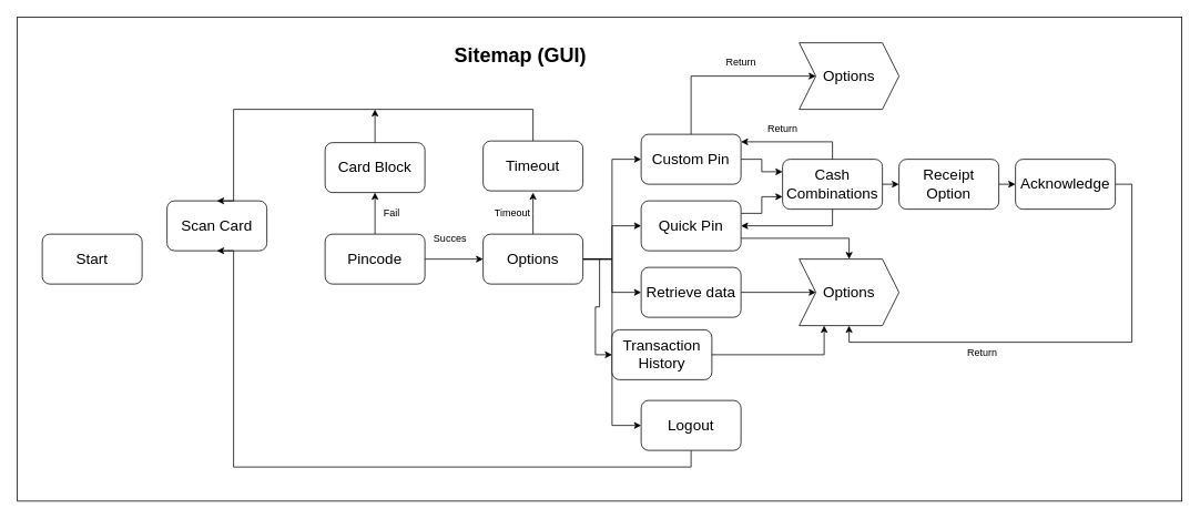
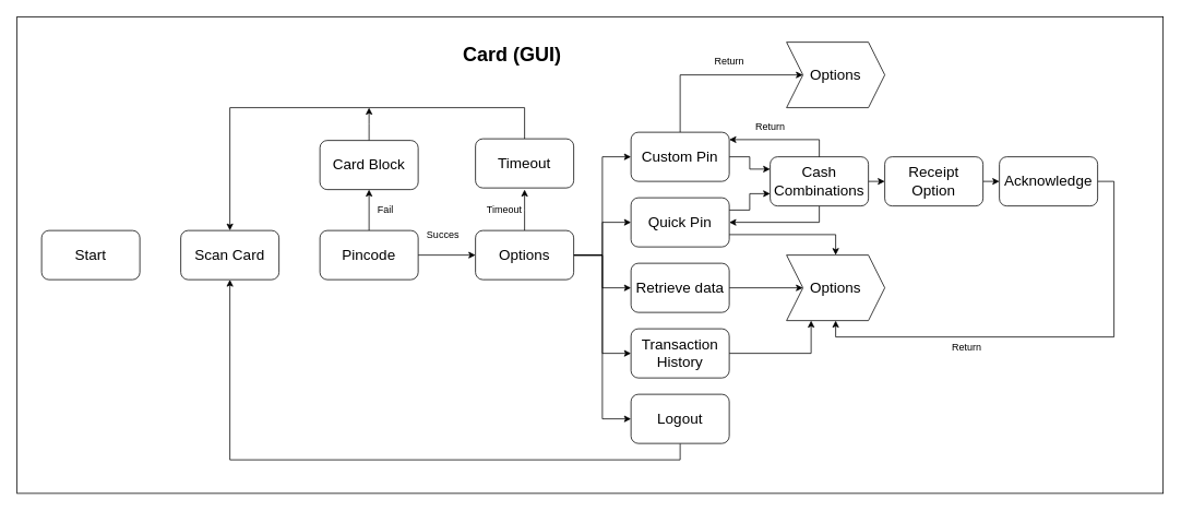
  <mxCell id="0" />
  <mxCell id="1" parent="0" />
  <mxCell id="2" value="" style="rounded=0;whiteSpace=wrap;html=1;" parent="1" vertex="1"><mxGeometry x="20" y="20" width="1400" height="582" as="geometry" /></mxCell>
  <mxCell id="3" value="&lt;font style=&quot;font-size: 18px;&quot;&gt;Start&lt;/font&gt;" style="rounded=1;whiteSpace=wrap;html=1;" parent="1" vertex="1"><mxGeometry x="50" y="281" width="120" height="60" as="geometry" /></mxCell>
- <mxCell id="4" value="&lt;font style=&quot;font-size: 18px;&quot;&gt;Scan Card&lt;/font&gt;" style="rounded=1;whiteSpace=wrap;html=1;" parent="1" vertex="1"><mxGeometry x="200" y="241" width="120" height="60" as="geometry" /></mxCell>
+ <mxCell id="4" value="&lt;font style=&quot;font-size: 18px;&quot;&gt;Scan Card&lt;/font&gt;" style="rounded=1;whiteSpace=wrap;html=1;" parent="1" vertex="1"><mxGeometry x="220" y="281" width="120" height="60" as="geometry" /></mxCell>
  <mxCell id="5" style="edgeStyle=orthogonalEdgeStyle;rounded=0;orthogonalLoop=1;jettySize=auto;html=1;exitX=1;exitY=0.5;exitDx=0;exitDy=0;entryX=0;entryY=0.5;entryDx=0;entryDy=0;" parent="1" source="7" target="14" edge="1"><mxGeometry relative="1" as="geometry" /></mxCell>
  <mxCell id="6" style="edgeStyle=orthogonalEdgeStyle;rounded=0;orthogonalLoop=1;jettySize=auto;html=1;exitX=0.5;exitY=0;exitDx=0;exitDy=0;entryX=0.5;entryY=1;entryDx=0;entryDy=0;" parent="1" source="7" target="27" edge="1"><mxGeometry relative="1" as="geometry" /></mxCell>
  <mxCell id="7" value="&lt;font style=&quot;font-size: 18px;&quot;&gt;Pincode&lt;/font&gt;" style="rounded=1;whiteSpace=wrap;html=1;" parent="1" vertex="1"><mxGeometry x="390" y="281" width="120" height="60" as="geometry" /></mxCell>
  <mxCell id="8" style="edgeStyle=orthogonalEdgeStyle;rounded=0;orthogonalLoop=1;jettySize=auto;html=1;exitX=1;exitY=0.5;exitDx=0;exitDy=0;entryX=0;entryY=0.5;entryDx=0;entryDy=0;" parent="1" source="14" target="22" edge="1"><mxGeometry relative="1" as="geometry" /></mxCell>
  <mxCell id="9" style="edgeStyle=orthogonalEdgeStyle;rounded=0;orthogonalLoop=1;jettySize=auto;html=1;exitX=1;exitY=0.5;exitDx=0;exitDy=0;entryX=0;entryY=0.5;entryDx=0;entryDy=0;" parent="1" source="14" target="20" edge="1"><mxGeometry relative="1" as="geometry" /></mxCell>
  <mxCell id="10" style="edgeStyle=orthogonalEdgeStyle;rounded=0;orthogonalLoop=1;jettySize=auto;html=1;exitX=1;exitY=0.5;exitDx=0;exitDy=0;entryX=0;entryY=0.5;entryDx=0;entryDy=0;" parent="1" source="14" target="17" edge="1"><mxGeometry relative="1" as="geometry" /></mxCell>
  <mxCell id="11" style="edgeStyle=orthogonalEdgeStyle;rounded=0;orthogonalLoop=1;jettySize=auto;html=1;exitX=0.5;exitY=0;exitDx=0;exitDy=0;" parent="1" source="14" edge="1"><mxGeometry relative="1" as="geometry"><mxPoint x="640" y="231" as="targetPoint" /></mxGeometry></mxCell>
  <mxCell id="12" style="edgeStyle=orthogonalEdgeStyle;rounded=0;orthogonalLoop=1;jettySize=auto;html=1;exitX=1;exitY=0.5;exitDx=0;exitDy=0;entryX=0;entryY=0.5;entryDx=0;entryDy=0;" edge="1" parent="1" source="14" target="47"><mxGeometry relative="1" as="geometry" /></mxCell>
  <mxCell id="13" style="edgeStyle=orthogonalEdgeStyle;rounded=0;orthogonalLoop=1;jettySize=auto;html=1;exitX=1;exitY=0.5;exitDx=0;exitDy=0;entryX=0;entryY=0.5;entryDx=0;entryDy=0;" edge="1" parent="1" source="14" target="24"><mxGeometry relative="1" as="geometry" /></mxCell>
  <mxCell id="14" value="&lt;font style=&quot;font-size: 18px;&quot;&gt;Options&lt;/font&gt;" style="rounded=1;whiteSpace=wrap;html=1;" parent="1" vertex="1"><mxGeometry x="580" y="281" width="120" height="60" as="geometry" /></mxCell>
  <mxCell id="15" style="edgeStyle=orthogonalEdgeStyle;rounded=0;orthogonalLoop=1;jettySize=auto;html=1;exitX=0.5;exitY=0;exitDx=0;exitDy=0;entryX=0;entryY=0.5;entryDx=0;entryDy=0;" parent="1" source="17" target="38" edge="1"><mxGeometry relative="1" as="geometry"><Array as="points"><mxPoint x="830" y="91" /></Array></mxGeometry></mxCell>
  <mxCell id="16" style="edgeStyle=orthogonalEdgeStyle;rounded=0;orthogonalLoop=1;jettySize=auto;html=1;exitX=1;exitY=0.5;exitDx=0;exitDy=0;entryX=0;entryY=0.25;entryDx=0;entryDy=0;" edge="1" parent="1" source="17" target="31"><mxGeometry relative="1" as="geometry" /></mxCell>
  <mxCell id="17" value="&lt;font style=&quot;font-size: 18px;&quot;&gt;Custom Pin&lt;/font&gt;" style="rounded=1;whiteSpace=wrap;html=1;" parent="1" vertex="1"><mxGeometry x="770" y="161" width="120" height="60" as="geometry" /></mxCell>
  <mxCell id="18" style="edgeStyle=orthogonalEdgeStyle;rounded=0;orthogonalLoop=1;jettySize=auto;html=1;exitX=1;exitY=0.75;exitDx=0;exitDy=0;" parent="1" source="20" target="37" edge="1"><mxGeometry relative="1" as="geometry" /></mxCell>
  <mxCell id="19" style="edgeStyle=orthogonalEdgeStyle;rounded=0;orthogonalLoop=1;jettySize=auto;html=1;exitX=1;exitY=0.25;exitDx=0;exitDy=0;entryX=0;entryY=0.75;entryDx=0;entryDy=0;" edge="1" parent="1" source="20" target="31"><mxGeometry relative="1" as="geometry" /></mxCell>
  <mxCell id="20" value="&lt;font style=&quot;font-size: 18px;&quot;&gt;Quick Pin&lt;/font&gt;" style="rounded=1;whiteSpace=wrap;html=1;" parent="1" vertex="1"><mxGeometry x="770" y="241" width="120" height="60" as="geometry" /></mxCell>
  <mxCell id="21" style="edgeStyle=orthogonalEdgeStyle;rounded=0;orthogonalLoop=1;jettySize=auto;html=1;exitX=1;exitY=0.5;exitDx=0;exitDy=0;entryX=0;entryY=0.5;entryDx=0;entryDy=0;" parent="1" source="22" target="37" edge="1"><mxGeometry relative="1" as="geometry" /></mxCell>
  <mxCell id="22" value="&lt;font style=&quot;font-size: 18px;&quot;&gt;Retrieve data&lt;/font&gt;" style="rounded=1;whiteSpace=wrap;html=1;" parent="1" vertex="1"><mxGeometry x="770" y="321" width="120" height="60" as="geometry" /></mxCell>
  <mxCell id="23" style="edgeStyle=orthogonalEdgeStyle;rounded=0;orthogonalLoop=1;jettySize=auto;html=1;exitX=0.5;exitY=1;exitDx=0;exitDy=0;entryX=0.5;entryY=1;entryDx=0;entryDy=0;" parent="1" source="24" target="4" edge="1"><mxGeometry relative="1" as="geometry"><Array as="points"><mxPoint x="830" y="561" /><mxPoint x="280" y="561" /></Array></mxGeometry></mxCell>
  <mxCell id="24" value="&lt;font style=&quot;font-size: 18px;&quot;&gt;Logout&lt;/font&gt;" style="rounded=1;whiteSpace=wrap;html=1;" parent="1" vertex="1"><mxGeometry x="770" y="481" width="120" height="60" as="geometry" /></mxCell>
  <mxCell id="25" value="Succes" style="text;html=1;align=center;verticalAlign=middle;resizable=0;points=[];autosize=1;" parent="1" vertex="1"><mxGeometry x="510" y="271" width="60" height="30" as="geometry" /></mxCell>
  <mxCell id="26" style="edgeStyle=orthogonalEdgeStyle;rounded=0;orthogonalLoop=1;jettySize=auto;html=1;exitX=0.5;exitY=0;exitDx=0;exitDy=0;" parent="1" source="27" edge="1"><mxGeometry relative="1" as="geometry"><mxPoint x="450" y="131" as="targetPoint" /></mxGeometry></mxCell>
  <mxCell id="27" value="&lt;font style=&quot;font-size: 18px;&quot;&gt;Card Block&lt;/font&gt;" style="rounded=1;whiteSpace=wrap;html=1;" parent="1" vertex="1"><mxGeometry x="390" y="171" width="120" height="60" as="geometry" /></mxCell>
  <mxCell id="28" value="Fail" style="text;html=1;align=center;verticalAlign=middle;resizable=0;points=[];autosize=1;" parent="1" vertex="1"><mxGeometry x="450" y="241" width="40" height="30" as="geometry" /></mxCell>
  <mxCell id="29" style="edgeStyle=orthogonalEdgeStyle;rounded=0;orthogonalLoop=1;jettySize=auto;html=1;exitX=1;exitY=0.5;exitDx=0;exitDy=0;entryX=0;entryY=0.5;entryDx=0;entryDy=0;" parent="1" source="31" target="36" edge="1"><mxGeometry relative="1" as="geometry" /></mxCell>
  <mxCell id="30" style="edgeStyle=orthogonalEdgeStyle;rounded=0;orthogonalLoop=1;jettySize=auto;html=1;exitX=0.5;exitY=1;exitDx=0;exitDy=0;entryX=1;entryY=0.5;entryDx=0;entryDy=0;" edge="1" parent="1" source="31" target="20"><mxGeometry relative="1" as="geometry" /></mxCell>
  <mxCell id="31" value="&lt;font style=&quot;font-size: 18px;&quot;&gt;Cash Combinations&lt;/font&gt;" style="rounded=1;whiteSpace=wrap;html=1;" parent="1" vertex="1"><mxGeometry x="940" y="191" width="120" height="60" as="geometry" /></mxCell>
  <mxCell id="32" style="edgeStyle=orthogonalEdgeStyle;rounded=0;orthogonalLoop=1;jettySize=auto;html=1;exitX=1;exitY=0.5;exitDx=0;exitDy=0;entryX=0.5;entryY=1;entryDx=0;entryDy=0;" parent="1" source="33" target="37" edge="1"><mxGeometry relative="1" as="geometry" /></mxCell>
  <mxCell id="33" value="&lt;font style=&quot;font-size: 18px;&quot;&gt;Acknowledge&lt;/font&gt;" style="rounded=1;whiteSpace=wrap;html=1;" parent="1" vertex="1"><mxGeometry x="1220" y="191" width="120" height="60" as="geometry" /></mxCell>
- <mxCell id="34" value="&lt;span style=&quot;font-size: 24px;&quot;&gt;&lt;b&gt;Sitemap (GUI)&lt;/b&gt;&lt;/span&gt;" style="text;html=1;align=center;verticalAlign=middle;whiteSpace=wrap;rounded=0;" parent="1" vertex="1"><mxGeometry x="510" y="51" width="230" height="30" as="geometry" /></mxCell>
+ <mxCell id="34" value="&lt;span style=&quot;font-size: 24px;&quot;&gt;&lt;b&gt;Card (GUI)&lt;/b&gt;&lt;/span&gt;" style="text;html=1;align=center;verticalAlign=middle;whiteSpace=wrap;rounded=0;" parent="1" vertex="1"><mxGeometry x="510" y="51" width="230" height="30" as="geometry" /></mxCell>
  <mxCell id="35" style="edgeStyle=orthogonalEdgeStyle;rounded=0;orthogonalLoop=1;jettySize=auto;html=1;exitX=1;exitY=0.5;exitDx=0;exitDy=0;entryX=0;entryY=0.5;entryDx=0;entryDy=0;" parent="1" source="36" target="33" edge="1"><mxGeometry relative="1" as="geometry" /></mxCell>
  <mxCell id="36" value="&lt;font style=&quot;font-size: 18px;&quot;&gt;Receipt Option&lt;/font&gt;" style="rounded=1;whiteSpace=wrap;html=1;" parent="1" vertex="1"><mxGeometry x="1080" y="191" width="120" height="60" as="geometry" /></mxCell>
  <mxCell id="37" value="&lt;font style=&quot;font-size: 18px;&quot;&gt;Options&lt;/font&gt;" style="shape=step;perimeter=stepPerimeter;whiteSpace=wrap;html=1;fixedSize=1;" parent="1" vertex="1"><mxGeometry x="960" y="311" width="120" height="80" as="geometry" /></mxCell>
  <mxCell id="38" value="&lt;font style=&quot;font-size: 18px;&quot;&gt;Options&lt;br&gt;&lt;/font&gt;" style="shape=step;perimeter=stepPerimeter;whiteSpace=wrap;html=1;fixedSize=1;" parent="1" vertex="1"><mxGeometry x="960" y="51" width="120" height="80" as="geometry" /></mxCell>
  <mxCell id="39" style="edgeStyle=orthogonalEdgeStyle;rounded=0;orthogonalLoop=1;jettySize=auto;html=1;exitX=0.5;exitY=0;exitDx=0;exitDy=0;entryX=1;entryY=0.15;entryDx=0;entryDy=0;entryPerimeter=0;" parent="1" source="31" target="17" edge="1"><mxGeometry relative="1" as="geometry" /></mxCell>
  <mxCell id="40" value="Return" style="text;html=1;align=center;verticalAlign=middle;resizable=0;points=[];autosize=1;" parent="1" vertex="1"><mxGeometry x="910" y="139" width="60" height="30" as="geometry" /></mxCell>
  <mxCell id="41" value="Return" style="text;html=1;align=center;verticalAlign=middle;resizable=0;points=[];autosize=1;" parent="1" vertex="1"><mxGeometry x="860" y="59" width="60" height="30" as="geometry" /></mxCell>
  <mxCell id="42" value="Return" style="text;html=1;align=center;verticalAlign=middle;resizable=0;points=[];autosize=1;" parent="1" vertex="1"><mxGeometry x="1150" y="409" width="60" height="30" as="geometry" /></mxCell>
  <mxCell id="43" style="edgeStyle=orthogonalEdgeStyle;rounded=0;orthogonalLoop=1;jettySize=auto;html=1;exitX=0.5;exitY=0;exitDx=0;exitDy=0;entryX=0.5;entryY=0;entryDx=0;entryDy=0;" parent="1" source="44" target="4" edge="1"><mxGeometry relative="1" as="geometry"><Array as="points"><mxPoint x="640" y="131" /><mxPoint x="280" y="131" /></Array></mxGeometry></mxCell>
  <mxCell id="44" value="&lt;font style=&quot;font-size: 18px;&quot;&gt;Timeout&lt;/font&gt;" style="rounded=1;whiteSpace=wrap;html=1;" parent="1" vertex="1"><mxGeometry x="580" y="169" width="120" height="60" as="geometry" /></mxCell>
  <mxCell id="45" value="Timeout" style="text;html=1;align=center;verticalAlign=middle;resizable=0;points=[];autosize=1;" parent="1" vertex="1"><mxGeometry x="580" y="241" width="70" height="30" as="geometry" /></mxCell>
  <mxCell id="46" style="edgeStyle=orthogonalEdgeStyle;rounded=0;orthogonalLoop=1;jettySize=auto;html=1;exitX=1;exitY=0.5;exitDx=0;exitDy=0;entryX=0.25;entryY=1;entryDx=0;entryDy=0;" edge="1" parent="1" source="47" target="37"><mxGeometry relative="1" as="geometry" /></mxCell>
- <mxCell id="47" value="&lt;font style=&quot;font-size: 18px;&quot;&gt;Transaction History&lt;/font&gt;" style="rounded=1;whiteSpace=wrap;html=1;" vertex="1" parent="1"><mxGeometry x="735" y="396" width="120" height="60" as="geometry" /></mxCell>
+ <mxCell id="47" value="&lt;font style=&quot;font-size: 18px;&quot;&gt;Transaction History&lt;/font&gt;" style="rounded=1;whiteSpace=wrap;html=1;" vertex="1" parent="1"><mxGeometry x="770" y="401" width="120" height="60" as="geometry" /></mxCell>
